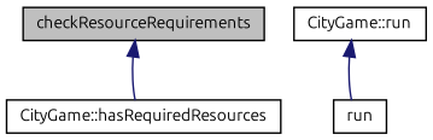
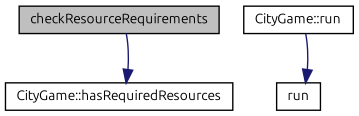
  digraph {
    fontname=Ubuntu
    rankdir=TB
    node [color=black fillcolor=white fontname=Ubuntu fontsize=10 shape=record style=filled]
    edge [color=midnightblue dir=back fontname=Ubuntu fontsize=10 labelfontname=Helvetica labelfontsize=10 style=solid]
    n1 [fillcolor=grey75 fontcolor=black height=0.2 label=checkResourceRequirements width=0.4]
    n2 [height=0.2 label="CityGame::hasRequiredResources" width=0.4]
    n3 [height=0.2 label="CityGame::run" width=0.4]
    n4 [height=0.2 label=run width=0.4]
-   n1 -> n2
-   n3 -> n4
+   n2 -> n1
+   n4 -> n3
  }
